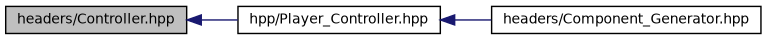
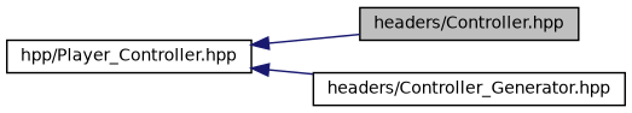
  digraph {
    rankdir=LR
    node [color=black fillcolor=white fontname=Helvetica fontsize=10 shape=record style=filled]
    edge [color=midnightblue dir=back fontname=Helvetica fontsize=10 labelfontname=Helvetica labelfontsize=10 style=solid]
    n1 [fillcolor=grey75 fontcolor=black height=0.2 label="headers/Controller.hpp" width=0.4]
    n2 [height=0.2 label="hpp/Player_Controller.hpp" width=0.4]
-   n3 [height=0.2 label="headers/Component_Generator.hpp" width=0.4]
-   n1 -> n2
+   n3 [height=0.2 label="headers/Controller_Generator.hpp" width=0.4]
+   n2 -> n1
    n2 -> n3
  }
